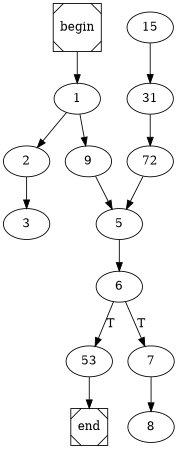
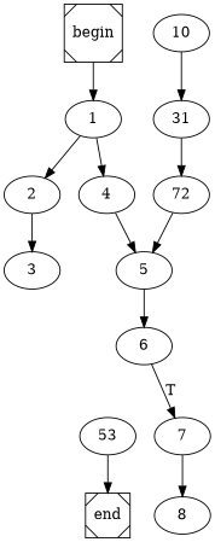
  digraph {
    begin [shape=Msquare]
    1
    2
-   4 [label=9]
+   4
    end [shape=Msquare]
    3
    5
    6
    n9 [label=53]
    7
    8
    n12 [label=31]
-   10 [label=15]
+   10
    n14 [label=72]
    begin -> 1
    1 -> 2
    1 -> 4
    2 -> 3
    4 -> 5
    5 -> 6
-   6 -> n9 [label=T]
    6 -> 7 [label=T]
    n9 -> end
    7 -> 8
    n12 -> n14
    10 -> n12
    n14 -> 5
  }
